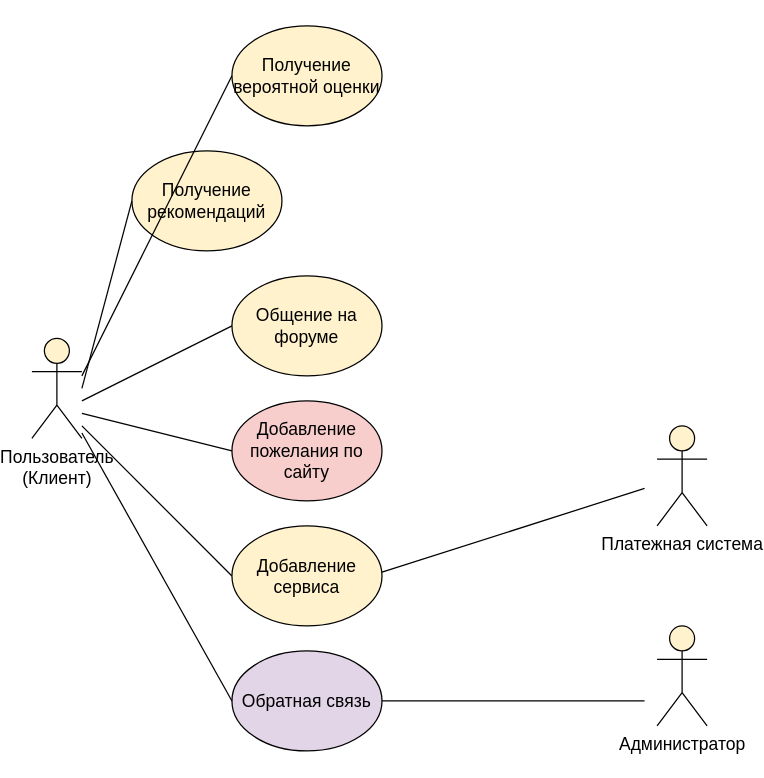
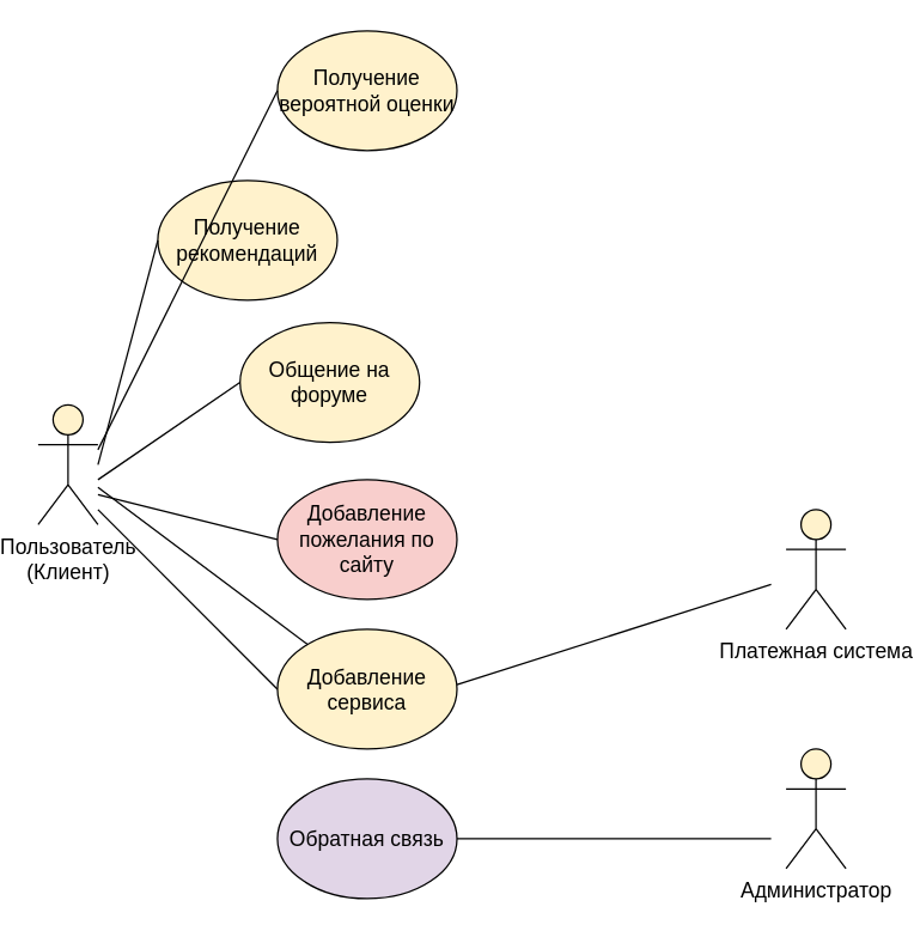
  <mxCell id="0" />
  <mxCell id="1" parent="0" />
  <mxCell id="2" value="&lt;font style=&quot;font-size: 14px;&quot;&gt;Пользователь&lt;br&gt;(Клиент)&lt;/font&gt;" style="shape=umlActor;verticalLabelPosition=bottom;verticalAlign=top;html=1;outlineConnect=0;strokeColor=#000000;fillColor=#FFF2CC;" vertex="1" parent="1"><mxGeometry x="20" y="270" width="40" height="80" as="geometry" /></mxCell>
  <mxCell id="3" value="Получение вероятной оценки" style="ellipse;whiteSpace=wrap;html=1;strokeColor=#000000;fontSize=14;fillColor=#FFF2CC;" vertex="1" parent="1"><mxGeometry x="180" y="20" width="120" height="80" as="geometry" /></mxCell>
  <mxCell id="4" value="Получение рекомендаций" style="ellipse;whiteSpace=wrap;html=1;strokeColor=#000000;fontSize=14;fillColor=#FFF2CC;" vertex="1" parent="1"><mxGeometry x="100" y="120" width="120" height="80" as="geometry" /></mxCell>
- <mxCell id="5" value="Общение на форуме" style="ellipse;whiteSpace=wrap;html=1;strokeColor=#000000;fontSize=14;fillColor=#FFF2CC;" vertex="1" parent="1"><mxGeometry x="180" y="220" width="120" height="80" as="geometry" /></mxCell>
+ <mxCell id="5" value="Общение на форуме" style="ellipse;whiteSpace=wrap;html=1;strokeColor=#000000;fontSize=14;fillColor=#FFF2CC;" vertex="1" parent="1"><mxGeometry x="155" y="215" width="120" height="80" as="geometry" /></mxCell>
  <mxCell id="6" value="Добавление пожелания по сайту" style="ellipse;whiteSpace=wrap;html=1;strokeColor=#000000;fontSize=14;fillColor=#f8cecc;" vertex="1" parent="1"><mxGeometry x="180" y="320" width="120" height="80" as="geometry" /></mxCell>
  <mxCell id="7" value="" style="endArrow=none;html=1;rounded=0;fontSize=14;entryX=0;entryY=0.5;entryDx=0;entryDy=0;" edge="1" parent="1" target="3"><mxGeometry width="50" height="50" relative="1" as="geometry"><mxPoint x="60" y="300" as="sourcePoint" /><mxPoint x="170" y="120" as="targetPoint" /></mxGeometry></mxCell>
  <mxCell id="8" value="" style="endArrow=none;html=1;rounded=0;fontSize=14;entryX=0;entryY=0.5;entryDx=0;entryDy=0;" edge="1" parent="1" target="4"><mxGeometry width="50" height="50" relative="1" as="geometry"><mxPoint x="60" y="310" as="sourcePoint" /><mxPoint x="170" y="220" as="targetPoint" /></mxGeometry></mxCell>
  <mxCell id="9" value="" style="endArrow=none;html=1;rounded=0;fontSize=14;entryX=0;entryY=0.5;entryDx=0;entryDy=0;" edge="1" parent="1" target="5"><mxGeometry width="50" height="50" relative="1" as="geometry"><mxPoint x="60" y="320" as="sourcePoint" /><mxPoint x="150" y="320" as="targetPoint" /><Array as="points" /></mxGeometry></mxCell>
  <mxCell id="10" value="" style="endArrow=none;html=1;rounded=0;fontSize=14;entryX=0;entryY=0.5;entryDx=0;entryDy=0;" edge="1" parent="1" target="11"><mxGeometry width="50" height="50" relative="1" as="geometry"><mxPoint x="60" y="340" as="sourcePoint" /><mxPoint x="160" y="460" as="targetPoint" /></mxGeometry></mxCell>
  <mxCell id="11" value="Добавление сервиса" style="ellipse;whiteSpace=wrap;html=1;strokeColor=#000000;fontSize=14;fillColor=#FFF2CC;" vertex="1" parent="1"><mxGeometry x="180" y="420" width="120" height="80" as="geometry" /></mxCell>
  <mxCell id="12" value="Обратная связь" style="ellipse;whiteSpace=wrap;html=1;strokeColor=#000000;fontSize=14;fillColor=#e1d5e7;" vertex="1" parent="1"><mxGeometry x="180" y="520" width="120" height="80" as="geometry" /></mxCell>
- <mxCell id="13" value="" style="endArrow=none;html=1;rounded=0;fontSize=14;entryX=0;entryY=0.5;entryDx=0;entryDy=0;" edge="1" parent="1" source="2" target="12"><mxGeometry width="50" height="50" relative="1" as="geometry"><mxPoint x="70" y="280" as="sourcePoint" /><mxPoint x="190" y="370" as="targetPoint" /></mxGeometry></mxCell>
+ <mxCell id="13" value="" style="endArrow=none;html=1;rounded=0;fontSize=14;" edge="1" parent="1" source="2" target="11"><mxGeometry width="50" height="50" relative="1" as="geometry"><mxPoint x="70" y="280" as="sourcePoint" /><mxPoint x="190" y="370" as="targetPoint" /></mxGeometry></mxCell>
  <mxCell id="14" value="" style="endArrow=none;html=1;rounded=0;fontSize=14;entryX=0;entryY=0.5;entryDx=0;entryDy=0;" edge="1" parent="1" target="6"><mxGeometry width="50" height="50" relative="1" as="geometry"><mxPoint x="60" y="330" as="sourcePoint" /><mxPoint x="180" y="450" as="targetPoint" /></mxGeometry></mxCell>
  <mxCell id="15" value="&lt;span style=&quot;font-size: 14px;&quot;&gt;Платежная система&lt;/span&gt;" style="shape=umlActor;verticalLabelPosition=bottom;verticalAlign=top;html=1;outlineConnect=0;strokeColor=#000000;fillColor=#FFF2CC;" vertex="1" parent="1"><mxGeometry x="520" y="340" width="40" height="80" as="geometry" /></mxCell>
  <mxCell id="16" value="&lt;span style=&quot;font-size: 14px;&quot;&gt;Администратор&lt;/span&gt;" style="shape=umlActor;verticalLabelPosition=bottom;verticalAlign=top;html=1;outlineConnect=0;strokeColor=#000000;fillColor=#FFF2CC;" vertex="1" parent="1"><mxGeometry x="520" y="500" width="40" height="80" as="geometry" /></mxCell>
  <mxCell id="17" value="" style="endArrow=none;html=1;rounded=0;fontSize=14;exitX=1;exitY=0.5;exitDx=0;exitDy=0;" edge="1" parent="1" source="12"><mxGeometry width="50" height="50" relative="1" as="geometry"><mxPoint x="390" y="520" as="sourcePoint" /><mxPoint x="510" y="560" as="targetPoint" /></mxGeometry></mxCell>
  <mxCell id="18" value="" style="endArrow=none;html=1;rounded=0;fontSize=14;" edge="1" parent="1"><mxGeometry width="50" height="50" relative="1" as="geometry"><mxPoint x="300" y="457.004" as="sourcePoint" /><mxPoint x="510" y="390" as="targetPoint" /></mxGeometry></mxCell>
